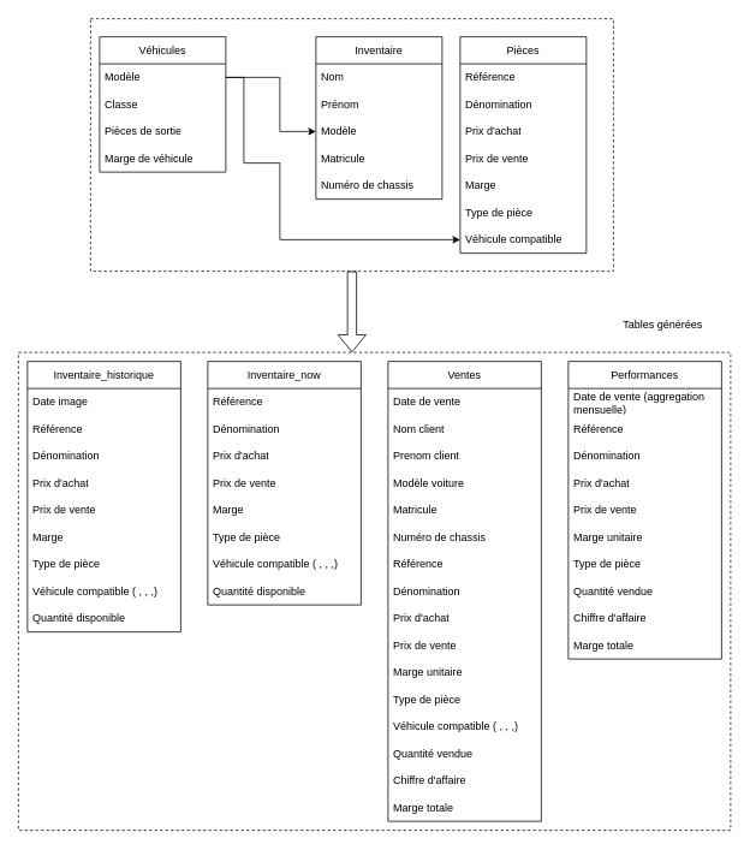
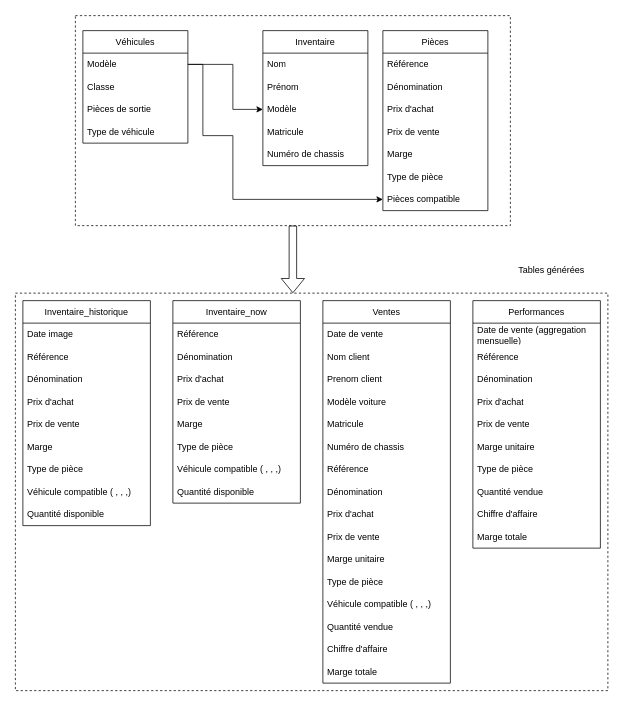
  <mxCell id="0" />
  <mxCell id="1" parent="0" />
  <mxCell id="2" value="" style="rounded=0;whiteSpace=wrap;html=1;fillColor=none;dashed=1;" vertex="1" parent="1"><mxGeometry x="20" y="390" width="790" height="530" as="geometry" /></mxCell>
  <mxCell id="3" value="Véhicules" style="swimlane;fontStyle=0;childLayout=stackLayout;horizontal=1;startSize=30;horizontalStack=0;resizeParent=1;resizeParentMax=0;resizeLast=0;collapsible=1;marginBottom=0;whiteSpace=wrap;html=1;" vertex="1" parent="1"><mxGeometry x="110" y="40" width="140" height="150" as="geometry" /></mxCell>
  <mxCell id="4" value="Modèle" style="text;strokeColor=none;fillColor=none;align=left;verticalAlign=middle;spacingLeft=4;spacingRight=4;overflow=hidden;points=[[0,0.5],[1,0.5]];portConstraint=eastwest;rotatable=0;whiteSpace=wrap;html=1;" vertex="1" parent="3"><mxGeometry y="30" width="140" height="30" as="geometry" /></mxCell>
  <mxCell id="5" value="Classe" style="text;strokeColor=none;fillColor=none;align=left;verticalAlign=middle;spacingLeft=4;spacingRight=4;overflow=hidden;points=[[0,0.5],[1,0.5]];portConstraint=eastwest;rotatable=0;whiteSpace=wrap;html=1;" vertex="1" parent="3"><mxGeometry y="60" width="140" height="30" as="geometry" /></mxCell>
  <mxCell id="6" value="Pièces de sortie" style="text;strokeColor=none;fillColor=none;align=left;verticalAlign=middle;spacingLeft=4;spacingRight=4;overflow=hidden;points=[[0,0.5],[1,0.5]];portConstraint=eastwest;rotatable=0;whiteSpace=wrap;html=1;" vertex="1" parent="3"><mxGeometry y="90" width="140" height="30" as="geometry" /></mxCell>
- <mxCell id="7" value="Marge de véhicule" style="text;strokeColor=none;fillColor=none;align=left;verticalAlign=middle;spacingLeft=4;spacingRight=4;overflow=hidden;points=[[0,0.5],[1,0.5]];portConstraint=eastwest;rotatable=0;whiteSpace=wrap;html=1;" vertex="1" parent="3"><mxGeometry y="120" width="140" height="30" as="geometry" /></mxCell>
+ <mxCell id="7" value="Type de véhicule" style="text;strokeColor=none;fillColor=none;align=left;verticalAlign=middle;spacingLeft=4;spacingRight=4;overflow=hidden;points=[[0,0.5],[1,0.5]];portConstraint=eastwest;rotatable=0;whiteSpace=wrap;html=1;" vertex="1" parent="3"><mxGeometry y="120" width="140" height="30" as="geometry" /></mxCell>
  <mxCell id="8" value="Inventaire" style="swimlane;fontStyle=0;childLayout=stackLayout;horizontal=1;startSize=30;horizontalStack=0;resizeParent=1;resizeParentMax=0;resizeLast=0;collapsible=1;marginBottom=0;whiteSpace=wrap;html=1;" vertex="1" parent="1"><mxGeometry x="350" y="40" width="140" height="180" as="geometry" /></mxCell>
  <mxCell id="9" value="Nom" style="text;strokeColor=none;fillColor=none;align=left;verticalAlign=middle;spacingLeft=4;spacingRight=4;overflow=hidden;points=[[0,0.5],[1,0.5]];portConstraint=eastwest;rotatable=0;whiteSpace=wrap;html=1;" vertex="1" parent="8"><mxGeometry y="30" width="140" height="30" as="geometry" /></mxCell>
  <mxCell id="10" value="Prénom" style="text;strokeColor=none;fillColor=none;align=left;verticalAlign=middle;spacingLeft=4;spacingRight=4;overflow=hidden;points=[[0,0.5],[1,0.5]];portConstraint=eastwest;rotatable=0;whiteSpace=wrap;html=1;" vertex="1" parent="8"><mxGeometry y="60" width="140" height="30" as="geometry" /></mxCell>
  <mxCell id="11" value="Modèle" style="text;strokeColor=none;fillColor=none;align=left;verticalAlign=middle;spacingLeft=4;spacingRight=4;overflow=hidden;points=[[0,0.5],[1,0.5]];portConstraint=eastwest;rotatable=0;whiteSpace=wrap;html=1;" vertex="1" parent="8"><mxGeometry y="90" width="140" height="30" as="geometry" /></mxCell>
  <mxCell id="12" value="Matricule" style="text;strokeColor=none;fillColor=none;align=left;verticalAlign=middle;spacingLeft=4;spacingRight=4;overflow=hidden;points=[[0,0.5],[1,0.5]];portConstraint=eastwest;rotatable=0;whiteSpace=wrap;html=1;" vertex="1" parent="8"><mxGeometry y="120" width="140" height="30" as="geometry" /></mxCell>
  <mxCell id="13" value="Numéro de chassis" style="text;strokeColor=none;fillColor=none;align=left;verticalAlign=middle;spacingLeft=4;spacingRight=4;overflow=hidden;points=[[0,0.5],[1,0.5]];portConstraint=eastwest;rotatable=0;whiteSpace=wrap;html=1;" vertex="1" parent="8"><mxGeometry y="150" width="140" height="30" as="geometry" /></mxCell>
  <mxCell id="14" value="" style="endArrow=classic;html=1;rounded=0;exitX=1;exitY=0.5;exitDx=0;exitDy=0;entryX=0;entryY=0.5;entryDx=0;entryDy=0;" edge="1" parent="1" source="4" target="11"><mxGeometry width="50" height="50" relative="1" as="geometry"><mxPoint x="250" y="220" as="sourcePoint" /><mxPoint x="300" y="170" as="targetPoint" /><Array as="points"><mxPoint x="310" y="85" /><mxPoint x="310" y="145" /></Array></mxGeometry></mxCell>
  <mxCell id="15" value="Pièces" style="swimlane;fontStyle=0;childLayout=stackLayout;horizontal=1;startSize=30;horizontalStack=0;resizeParent=1;resizeParentMax=0;resizeLast=0;collapsible=1;marginBottom=0;whiteSpace=wrap;html=1;" vertex="1" parent="1"><mxGeometry x="510" y="40" width="140" height="240" as="geometry" /></mxCell>
  <mxCell id="16" value="Référence" style="text;strokeColor=none;fillColor=none;align=left;verticalAlign=middle;spacingLeft=4;spacingRight=4;overflow=hidden;points=[[0,0.5],[1,0.5]];portConstraint=eastwest;rotatable=0;whiteSpace=wrap;html=1;" vertex="1" parent="15"><mxGeometry y="30" width="140" height="30" as="geometry" /></mxCell>
  <mxCell id="17" value="Dénomination" style="text;strokeColor=none;fillColor=none;align=left;verticalAlign=middle;spacingLeft=4;spacingRight=4;overflow=hidden;points=[[0,0.5],[1,0.5]];portConstraint=eastwest;rotatable=0;whiteSpace=wrap;html=1;" vertex="1" parent="15"><mxGeometry y="60" width="140" height="30" as="geometry" /></mxCell>
  <mxCell id="18" value="Prix d'achat" style="text;strokeColor=none;fillColor=none;align=left;verticalAlign=middle;spacingLeft=4;spacingRight=4;overflow=hidden;points=[[0,0.5],[1,0.5]];portConstraint=eastwest;rotatable=0;whiteSpace=wrap;html=1;" vertex="1" parent="15"><mxGeometry y="90" width="140" height="30" as="geometry" /></mxCell>
  <mxCell id="19" value="Prix de vente" style="text;strokeColor=none;fillColor=none;align=left;verticalAlign=middle;spacingLeft=4;spacingRight=4;overflow=hidden;points=[[0,0.5],[1,0.5]];portConstraint=eastwest;rotatable=0;whiteSpace=wrap;html=1;" vertex="1" parent="15"><mxGeometry y="120" width="140" height="30" as="geometry" /></mxCell>
  <mxCell id="20" value="Marge" style="text;strokeColor=none;fillColor=none;align=left;verticalAlign=middle;spacingLeft=4;spacingRight=4;overflow=hidden;points=[[0,0.5],[1,0.5]];portConstraint=eastwest;rotatable=0;whiteSpace=wrap;html=1;" vertex="1" parent="15"><mxGeometry y="150" width="140" height="30" as="geometry" /></mxCell>
  <mxCell id="21" value="Type de pièce" style="text;strokeColor=none;fillColor=none;align=left;verticalAlign=middle;spacingLeft=4;spacingRight=4;overflow=hidden;points=[[0,0.5],[1,0.5]];portConstraint=eastwest;rotatable=0;whiteSpace=wrap;html=1;" vertex="1" parent="15"><mxGeometry y="180" width="140" height="30" as="geometry" /></mxCell>
- <mxCell id="22" value="Véhicule compatible" style="text;strokeColor=none;fillColor=none;align=left;verticalAlign=middle;spacingLeft=4;spacingRight=4;overflow=hidden;points=[[0,0.5],[1,0.5]];portConstraint=eastwest;rotatable=0;whiteSpace=wrap;html=1;" vertex="1" parent="15"><mxGeometry y="210" width="140" height="30" as="geometry" /></mxCell>
+ <mxCell id="22" value="Pièces compatible" style="text;strokeColor=none;fillColor=none;align=left;verticalAlign=middle;spacingLeft=4;spacingRight=4;overflow=hidden;points=[[0,0.5],[1,0.5]];portConstraint=eastwest;rotatable=0;whiteSpace=wrap;html=1;" vertex="1" parent="15"><mxGeometry y="210" width="140" height="30" as="geometry" /></mxCell>
  <mxCell id="23" value="" style="endArrow=classic;html=1;rounded=0;exitX=1;exitY=0.5;exitDx=0;exitDy=0;entryX=0;entryY=0.5;entryDx=0;entryDy=0;" edge="1" parent="1" source="4" target="22"><mxGeometry width="50" height="50" relative="1" as="geometry"><mxPoint x="310" y="150" as="sourcePoint" /><mxPoint x="510" y="300" as="targetPoint" /><Array as="points"><mxPoint x="270" y="85" /><mxPoint x="270" y="180" /><mxPoint x="310" y="180" /><mxPoint x="310" y="265" /></Array></mxGeometry></mxCell>
  <mxCell id="24" value="Tables générées" style="text;html=1;strokeColor=none;fillColor=none;align=center;verticalAlign=middle;whiteSpace=wrap;rounded=0;" vertex="1" parent="1"><mxGeometry x="660" y="345" width="150" height="30" as="geometry" /></mxCell>
  <mxCell id="25" value="Inventaire_now" style="swimlane;fontStyle=0;childLayout=stackLayout;horizontal=1;startSize=30;horizontalStack=0;resizeParent=1;resizeParentMax=0;resizeLast=0;collapsible=1;marginBottom=0;whiteSpace=wrap;html=1;" vertex="1" parent="1"><mxGeometry x="230" y="400" width="170" height="270" as="geometry" /></mxCell>
  <mxCell id="26" value="Référence" style="text;strokeColor=none;fillColor=none;align=left;verticalAlign=middle;spacingLeft=4;spacingRight=4;overflow=hidden;points=[[0,0.5],[1,0.5]];portConstraint=eastwest;rotatable=0;whiteSpace=wrap;html=1;" vertex="1" parent="25"><mxGeometry y="30" width="170" height="30" as="geometry" /></mxCell>
  <mxCell id="27" value="Dénomination" style="text;strokeColor=none;fillColor=none;align=left;verticalAlign=middle;spacingLeft=4;spacingRight=4;overflow=hidden;points=[[0,0.5],[1,0.5]];portConstraint=eastwest;rotatable=0;whiteSpace=wrap;html=1;" vertex="1" parent="25"><mxGeometry y="60" width="170" height="30" as="geometry" /></mxCell>
  <mxCell id="28" value="Prix d'achat" style="text;strokeColor=none;fillColor=none;align=left;verticalAlign=middle;spacingLeft=4;spacingRight=4;overflow=hidden;points=[[0,0.5],[1,0.5]];portConstraint=eastwest;rotatable=0;whiteSpace=wrap;html=1;" vertex="1" parent="25"><mxGeometry y="90" width="170" height="30" as="geometry" /></mxCell>
  <mxCell id="29" value="Prix de vente" style="text;strokeColor=none;fillColor=none;align=left;verticalAlign=middle;spacingLeft=4;spacingRight=4;overflow=hidden;points=[[0,0.5],[1,0.5]];portConstraint=eastwest;rotatable=0;whiteSpace=wrap;html=1;" vertex="1" parent="25"><mxGeometry y="120" width="170" height="30" as="geometry" /></mxCell>
  <mxCell id="30" value="Marge" style="text;strokeColor=none;fillColor=none;align=left;verticalAlign=middle;spacingLeft=4;spacingRight=4;overflow=hidden;points=[[0,0.5],[1,0.5]];portConstraint=eastwest;rotatable=0;whiteSpace=wrap;html=1;" vertex="1" parent="25"><mxGeometry y="150" width="170" height="30" as="geometry" /></mxCell>
  <mxCell id="31" value="Type de pièce" style="text;strokeColor=none;fillColor=none;align=left;verticalAlign=middle;spacingLeft=4;spacingRight=4;overflow=hidden;points=[[0,0.5],[1,0.5]];portConstraint=eastwest;rotatable=0;whiteSpace=wrap;html=1;" vertex="1" parent="25"><mxGeometry y="180" width="170" height="30" as="geometry" /></mxCell>
  <mxCell id="32" value="Véhicule compatible ( , , ,)" style="text;strokeColor=none;fillColor=none;align=left;verticalAlign=middle;spacingLeft=4;spacingRight=4;overflow=hidden;points=[[0,0.5],[1,0.5]];portConstraint=eastwest;rotatable=0;whiteSpace=wrap;html=1;" vertex="1" parent="25"><mxGeometry y="210" width="170" height="30" as="geometry" /></mxCell>
  <mxCell id="33" value="Quantité disponible" style="text;strokeColor=none;fillColor=none;align=left;verticalAlign=middle;spacingLeft=4;spacingRight=4;overflow=hidden;points=[[0,0.5],[1,0.5]];portConstraint=eastwest;rotatable=0;whiteSpace=wrap;html=1;" vertex="1" parent="25"><mxGeometry y="240" width="170" height="30" as="geometry" /></mxCell>
  <mxCell id="34" value="Ventes" style="swimlane;fontStyle=0;childLayout=stackLayout;horizontal=1;startSize=30;horizontalStack=0;resizeParent=1;resizeParentMax=0;resizeLast=0;collapsible=1;marginBottom=0;whiteSpace=wrap;html=1;" vertex="1" parent="1"><mxGeometry x="430" y="400" width="170" height="510" as="geometry" /></mxCell>
  <mxCell id="35" value="Date de vente" style="text;strokeColor=none;fillColor=none;align=left;verticalAlign=middle;spacingLeft=4;spacingRight=4;overflow=hidden;points=[[0,0.5],[1,0.5]];portConstraint=eastwest;rotatable=0;whiteSpace=wrap;html=1;" vertex="1" parent="34"><mxGeometry y="30" width="170" height="30" as="geometry" /></mxCell>
  <mxCell id="36" value="Nom client" style="text;strokeColor=none;fillColor=none;align=left;verticalAlign=middle;spacingLeft=4;spacingRight=4;overflow=hidden;points=[[0,0.5],[1,0.5]];portConstraint=eastwest;rotatable=0;whiteSpace=wrap;html=1;" vertex="1" parent="34"><mxGeometry y="60" width="170" height="30" as="geometry" /></mxCell>
  <mxCell id="37" value="Prenom client" style="text;strokeColor=none;fillColor=none;align=left;verticalAlign=middle;spacingLeft=4;spacingRight=4;overflow=hidden;points=[[0,0.5],[1,0.5]];portConstraint=eastwest;rotatable=0;whiteSpace=wrap;html=1;" vertex="1" parent="34"><mxGeometry y="90" width="170" height="30" as="geometry" /></mxCell>
  <mxCell id="38" value="Modèle voiture" style="text;strokeColor=none;fillColor=none;align=left;verticalAlign=middle;spacingLeft=4;spacingRight=4;overflow=hidden;points=[[0,0.5],[1,0.5]];portConstraint=eastwest;rotatable=0;whiteSpace=wrap;html=1;" vertex="1" parent="34"><mxGeometry y="120" width="170" height="30" as="geometry" /></mxCell>
  <mxCell id="39" value="Matricule" style="text;strokeColor=none;fillColor=none;align=left;verticalAlign=middle;spacingLeft=4;spacingRight=4;overflow=hidden;points=[[0,0.5],[1,0.5]];portConstraint=eastwest;rotatable=0;whiteSpace=wrap;html=1;" vertex="1" parent="34"><mxGeometry y="150" width="170" height="30" as="geometry" /></mxCell>
  <mxCell id="40" value="Numéro de chassis" style="text;strokeColor=none;fillColor=none;align=left;verticalAlign=middle;spacingLeft=4;spacingRight=4;overflow=hidden;points=[[0,0.5],[1,0.5]];portConstraint=eastwest;rotatable=0;whiteSpace=wrap;html=1;" vertex="1" parent="34"><mxGeometry y="180" width="170" height="30" as="geometry" /></mxCell>
  <mxCell id="41" value="Référence" style="text;strokeColor=none;fillColor=none;align=left;verticalAlign=middle;spacingLeft=4;spacingRight=4;overflow=hidden;points=[[0,0.5],[1,0.5]];portConstraint=eastwest;rotatable=0;whiteSpace=wrap;html=1;" vertex="1" parent="34"><mxGeometry y="210" width="170" height="30" as="geometry" /></mxCell>
  <mxCell id="42" value="Dénomination" style="text;strokeColor=none;fillColor=none;align=left;verticalAlign=middle;spacingLeft=4;spacingRight=4;overflow=hidden;points=[[0,0.5],[1,0.5]];portConstraint=eastwest;rotatable=0;whiteSpace=wrap;html=1;" vertex="1" parent="34"><mxGeometry y="240" width="170" height="30" as="geometry" /></mxCell>
  <mxCell id="43" value="Prix d'achat" style="text;strokeColor=none;fillColor=none;align=left;verticalAlign=middle;spacingLeft=4;spacingRight=4;overflow=hidden;points=[[0,0.5],[1,0.5]];portConstraint=eastwest;rotatable=0;whiteSpace=wrap;html=1;" vertex="1" parent="34"><mxGeometry y="270" width="170" height="30" as="geometry" /></mxCell>
  <mxCell id="44" value="Prix de vente" style="text;strokeColor=none;fillColor=none;align=left;verticalAlign=middle;spacingLeft=4;spacingRight=4;overflow=hidden;points=[[0,0.5],[1,0.5]];portConstraint=eastwest;rotatable=0;whiteSpace=wrap;html=1;" vertex="1" parent="34"><mxGeometry y="300" width="170" height="30" as="geometry" /></mxCell>
  <mxCell id="45" value="Marge unitaire" style="text;strokeColor=none;fillColor=none;align=left;verticalAlign=middle;spacingLeft=4;spacingRight=4;overflow=hidden;points=[[0,0.5],[1,0.5]];portConstraint=eastwest;rotatable=0;whiteSpace=wrap;html=1;" vertex="1" parent="34"><mxGeometry y="330" width="170" height="30" as="geometry" /></mxCell>
  <mxCell id="46" value="Type de pièce" style="text;strokeColor=none;fillColor=none;align=left;verticalAlign=middle;spacingLeft=4;spacingRight=4;overflow=hidden;points=[[0,0.5],[1,0.5]];portConstraint=eastwest;rotatable=0;whiteSpace=wrap;html=1;" vertex="1" parent="34"><mxGeometry y="360" width="170" height="30" as="geometry" /></mxCell>
  <mxCell id="47" value="Véhicule compatible ( , , ,)" style="text;strokeColor=none;fillColor=none;align=left;verticalAlign=middle;spacingLeft=4;spacingRight=4;overflow=hidden;points=[[0,0.5],[1,0.5]];portConstraint=eastwest;rotatable=0;whiteSpace=wrap;html=1;" vertex="1" parent="34"><mxGeometry y="390" width="170" height="30" as="geometry" /></mxCell>
  <mxCell id="48" value="Quantité vendue" style="text;strokeColor=none;fillColor=none;align=left;verticalAlign=middle;spacingLeft=4;spacingRight=4;overflow=hidden;points=[[0,0.5],[1,0.5]];portConstraint=eastwest;rotatable=0;whiteSpace=wrap;html=1;" vertex="1" parent="34"><mxGeometry y="420" width="170" height="30" as="geometry" /></mxCell>
  <mxCell id="49" value="Chiffre d'affaire" style="text;strokeColor=none;fillColor=none;align=left;verticalAlign=middle;spacingLeft=4;spacingRight=4;overflow=hidden;points=[[0,0.5],[1,0.5]];portConstraint=eastwest;rotatable=0;whiteSpace=wrap;html=1;" vertex="1" parent="34"><mxGeometry y="450" width="170" height="30" as="geometry" /></mxCell>
  <mxCell id="50" value="Marge totale" style="text;strokeColor=none;fillColor=none;align=left;verticalAlign=middle;spacingLeft=4;spacingRight=4;overflow=hidden;points=[[0,0.5],[1,0.5]];portConstraint=eastwest;rotatable=0;whiteSpace=wrap;html=1;" vertex="1" parent="34"><mxGeometry y="480" width="170" height="30" as="geometry" /></mxCell>
  <mxCell id="51" value="Inventaire_historique" style="swimlane;fontStyle=0;childLayout=stackLayout;horizontal=1;startSize=30;horizontalStack=0;resizeParent=1;resizeParentMax=0;resizeLast=0;collapsible=1;marginBottom=0;whiteSpace=wrap;html=1;" vertex="1" parent="1"><mxGeometry x="30" y="400" width="170" height="300" as="geometry" /></mxCell>
  <mxCell id="52" value="Date image" style="text;strokeColor=none;fillColor=none;align=left;verticalAlign=middle;spacingLeft=4;spacingRight=4;overflow=hidden;points=[[0,0.5],[1,0.5]];portConstraint=eastwest;rotatable=0;whiteSpace=wrap;html=1;" vertex="1" parent="51"><mxGeometry y="30" width="170" height="30" as="geometry" /></mxCell>
  <mxCell id="53" value="Référence" style="text;strokeColor=none;fillColor=none;align=left;verticalAlign=middle;spacingLeft=4;spacingRight=4;overflow=hidden;points=[[0,0.5],[1,0.5]];portConstraint=eastwest;rotatable=0;whiteSpace=wrap;html=1;" vertex="1" parent="51"><mxGeometry y="60" width="170" height="30" as="geometry" /></mxCell>
  <mxCell id="54" value="Dénomination" style="text;strokeColor=none;fillColor=none;align=left;verticalAlign=middle;spacingLeft=4;spacingRight=4;overflow=hidden;points=[[0,0.5],[1,0.5]];portConstraint=eastwest;rotatable=0;whiteSpace=wrap;html=1;" vertex="1" parent="51"><mxGeometry y="90" width="170" height="30" as="geometry" /></mxCell>
  <mxCell id="55" value="Prix d'achat" style="text;strokeColor=none;fillColor=none;align=left;verticalAlign=middle;spacingLeft=4;spacingRight=4;overflow=hidden;points=[[0,0.5],[1,0.5]];portConstraint=eastwest;rotatable=0;whiteSpace=wrap;html=1;" vertex="1" parent="51"><mxGeometry y="120" width="170" height="30" as="geometry" /></mxCell>
  <mxCell id="56" value="Prix de vente" style="text;strokeColor=none;fillColor=none;align=left;verticalAlign=middle;spacingLeft=4;spacingRight=4;overflow=hidden;points=[[0,0.5],[1,0.5]];portConstraint=eastwest;rotatable=0;whiteSpace=wrap;html=1;" vertex="1" parent="51"><mxGeometry y="150" width="170" height="30" as="geometry" /></mxCell>
  <mxCell id="57" value="Marge" style="text;strokeColor=none;fillColor=none;align=left;verticalAlign=middle;spacingLeft=4;spacingRight=4;overflow=hidden;points=[[0,0.5],[1,0.5]];portConstraint=eastwest;rotatable=0;whiteSpace=wrap;html=1;" vertex="1" parent="51"><mxGeometry y="180" width="170" height="30" as="geometry" /></mxCell>
  <mxCell id="58" value="Type de pièce" style="text;strokeColor=none;fillColor=none;align=left;verticalAlign=middle;spacingLeft=4;spacingRight=4;overflow=hidden;points=[[0,0.5],[1,0.5]];portConstraint=eastwest;rotatable=0;whiteSpace=wrap;html=1;" vertex="1" parent="51"><mxGeometry y="210" width="170" height="30" as="geometry" /></mxCell>
  <mxCell id="59" value="Véhicule compatible ( , , ,)" style="text;strokeColor=none;fillColor=none;align=left;verticalAlign=middle;spacingLeft=4;spacingRight=4;overflow=hidden;points=[[0,0.5],[1,0.5]];portConstraint=eastwest;rotatable=0;whiteSpace=wrap;html=1;" vertex="1" parent="51"><mxGeometry y="240" width="170" height="30" as="geometry" /></mxCell>
  <mxCell id="60" value="Quantité disponible" style="text;strokeColor=none;fillColor=none;align=left;verticalAlign=middle;spacingLeft=4;spacingRight=4;overflow=hidden;points=[[0,0.5],[1,0.5]];portConstraint=eastwest;rotatable=0;whiteSpace=wrap;html=1;" vertex="1" parent="51"><mxGeometry y="270" width="170" height="30" as="geometry" /></mxCell>
  <mxCell id="61" value="Performances" style="swimlane;fontStyle=0;childLayout=stackLayout;horizontal=1;startSize=30;horizontalStack=0;resizeParent=1;resizeParentMax=0;resizeLast=0;collapsible=1;marginBottom=0;whiteSpace=wrap;html=1;" vertex="1" parent="1"><mxGeometry x="630" y="400" width="170" height="330" as="geometry" /></mxCell>
  <mxCell id="62" value="Date de vente (aggregation mensuelle)" style="text;strokeColor=none;fillColor=none;align=left;verticalAlign=middle;spacingLeft=4;spacingRight=4;overflow=hidden;points=[[0,0.5],[1,0.5]];portConstraint=eastwest;rotatable=0;whiteSpace=wrap;html=1;" vertex="1" parent="61"><mxGeometry y="30" width="170" height="30" as="geometry" /></mxCell>
  <mxCell id="63" value="Référence" style="text;strokeColor=none;fillColor=none;align=left;verticalAlign=middle;spacingLeft=4;spacingRight=4;overflow=hidden;points=[[0,0.5],[1,0.5]];portConstraint=eastwest;rotatable=0;whiteSpace=wrap;html=1;" vertex="1" parent="61"><mxGeometry y="60" width="170" height="30" as="geometry" /></mxCell>
  <mxCell id="64" value="Dénomination" style="text;strokeColor=none;fillColor=none;align=left;verticalAlign=middle;spacingLeft=4;spacingRight=4;overflow=hidden;points=[[0,0.5],[1,0.5]];portConstraint=eastwest;rotatable=0;whiteSpace=wrap;html=1;" vertex="1" parent="61"><mxGeometry y="90" width="170" height="30" as="geometry" /></mxCell>
  <mxCell id="65" value="Prix d'achat" style="text;strokeColor=none;fillColor=none;align=left;verticalAlign=middle;spacingLeft=4;spacingRight=4;overflow=hidden;points=[[0,0.5],[1,0.5]];portConstraint=eastwest;rotatable=0;whiteSpace=wrap;html=1;" vertex="1" parent="61"><mxGeometry y="120" width="170" height="30" as="geometry" /></mxCell>
  <mxCell id="66" value="Prix de vente" style="text;strokeColor=none;fillColor=none;align=left;verticalAlign=middle;spacingLeft=4;spacingRight=4;overflow=hidden;points=[[0,0.5],[1,0.5]];portConstraint=eastwest;rotatable=0;whiteSpace=wrap;html=1;" vertex="1" parent="61"><mxGeometry y="150" width="170" height="30" as="geometry" /></mxCell>
  <mxCell id="67" value="Marge unitaire" style="text;strokeColor=none;fillColor=none;align=left;verticalAlign=middle;spacingLeft=4;spacingRight=4;overflow=hidden;points=[[0,0.5],[1,0.5]];portConstraint=eastwest;rotatable=0;whiteSpace=wrap;html=1;" vertex="1" parent="61"><mxGeometry y="180" width="170" height="30" as="geometry" /></mxCell>
  <mxCell id="68" value="Type de pièce" style="text;strokeColor=none;fillColor=none;align=left;verticalAlign=middle;spacingLeft=4;spacingRight=4;overflow=hidden;points=[[0,0.5],[1,0.5]];portConstraint=eastwest;rotatable=0;whiteSpace=wrap;html=1;" vertex="1" parent="61"><mxGeometry y="210" width="170" height="30" as="geometry" /></mxCell>
  <mxCell id="69" value="Quantité vendue" style="text;strokeColor=none;fillColor=none;align=left;verticalAlign=middle;spacingLeft=4;spacingRight=4;overflow=hidden;points=[[0,0.5],[1,0.5]];portConstraint=eastwest;rotatable=0;whiteSpace=wrap;html=1;" vertex="1" parent="61"><mxGeometry y="240" width="170" height="30" as="geometry" /></mxCell>
  <mxCell id="70" value="Chiffre d'affaire" style="text;strokeColor=none;fillColor=none;align=left;verticalAlign=middle;spacingLeft=4;spacingRight=4;overflow=hidden;points=[[0,0.5],[1,0.5]];portConstraint=eastwest;rotatable=0;whiteSpace=wrap;html=1;" vertex="1" parent="61"><mxGeometry y="270" width="170" height="30" as="geometry" /></mxCell>
  <mxCell id="71" value="Marge totale" style="text;strokeColor=none;fillColor=none;align=left;verticalAlign=middle;spacingLeft=4;spacingRight=4;overflow=hidden;points=[[0,0.5],[1,0.5]];portConstraint=eastwest;rotatable=0;whiteSpace=wrap;html=1;" vertex="1" parent="61"><mxGeometry y="300" width="170" height="30" as="geometry" /></mxCell>
  <mxCell id="72" value="" style="rounded=0;whiteSpace=wrap;html=1;fillColor=none;dashed=1;" vertex="1" parent="1"><mxGeometry x="100" y="20" width="580" height="280" as="geometry" /></mxCell>
  <mxCell id="73" value="" style="shape=flexArrow;endArrow=classic;html=1;rounded=0;exitX=0.5;exitY=1;exitDx=0;exitDy=0;" edge="1" parent="1" source="72"><mxGeometry width="50" height="50" relative="1" as="geometry"><mxPoint x="460" y="400" as="sourcePoint" /><mxPoint x="390" y="390" as="targetPoint" /></mxGeometry></mxCell>
